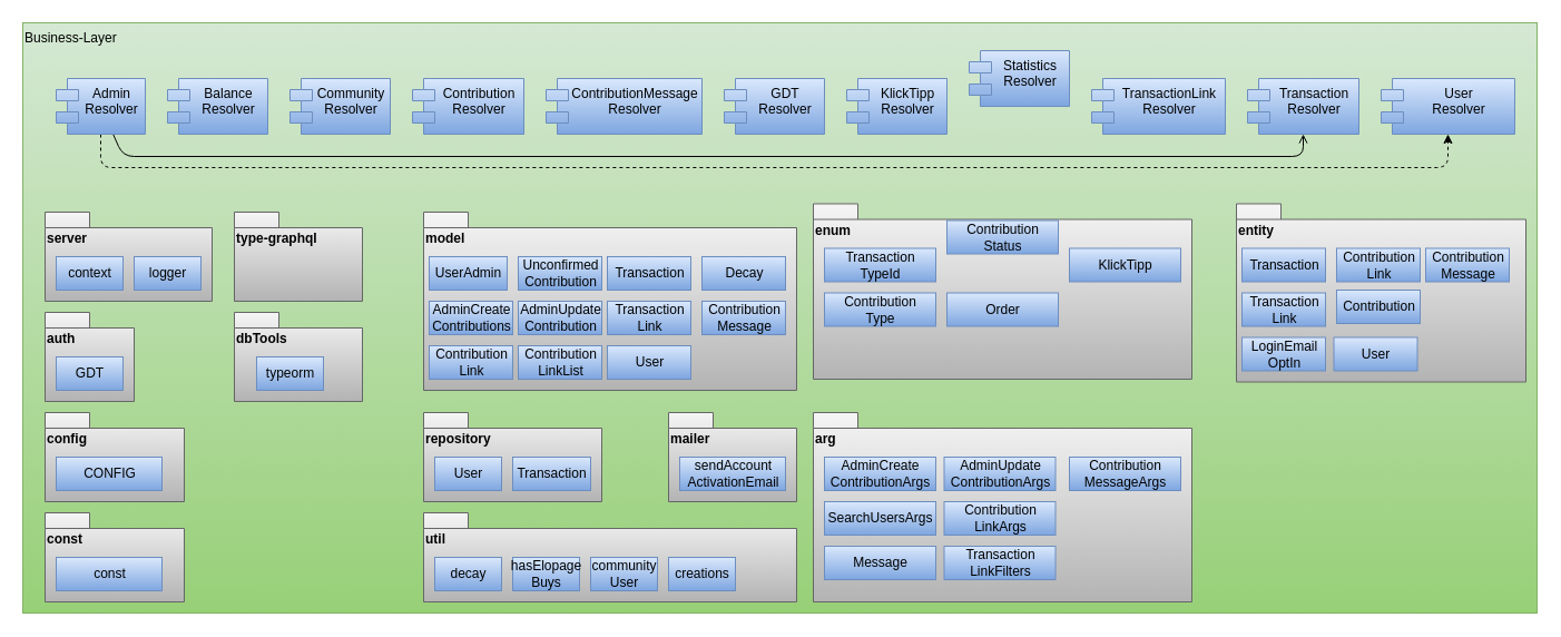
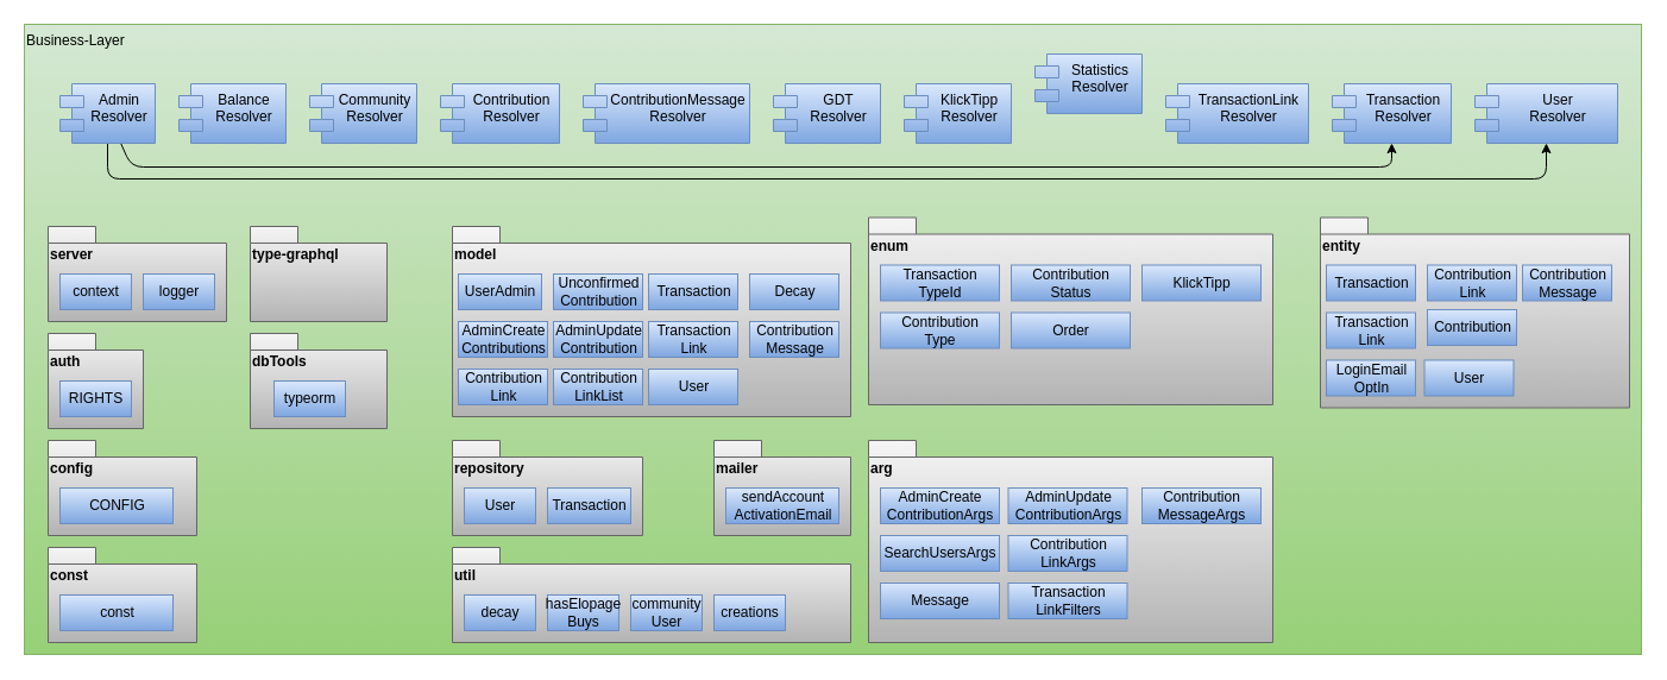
  <mxCell id="0" />
  <mxCell id="1" parent="0" />
  <mxCell id="2" value="Business-Layer" style="rounded=0;whiteSpace=wrap;html=1;fillColor=#d5e8d4;strokeColor=#82b366;gradientColor=#97d077;align=left;verticalAlign=top;" vertex="1" parent="1"><mxGeometry x="20" y="20" width="1360" height="530" as="geometry" /></mxCell>
- <mxCell id="3" style="edgeStyle=none;html=1;entryX=0.5;entryY=1;entryDx=0;entryDy=0;dashed=1;" edge="1" parent="1" source="5" target="15"><mxGeometry relative="1" as="geometry"><Array as="points"><mxPoint x="90" y="150" /><mxPoint x="1300" y="150" /></Array></mxGeometry></mxCell>
- <mxCell id="4" style="edgeStyle=none;html=1;entryX=0.5;entryY=1;entryDx=0;entryDy=0;endArrow=open;" edge="1" parent="1" source="5" target="14"><mxGeometry relative="1" as="geometry"><Array as="points"><mxPoint x="110" y="140" /><mxPoint x="1170" y="140" /></Array></mxGeometry></mxCell>
+ <mxCell id="3" style="edgeStyle=none;html=1;entryX=0.5;entryY=1;entryDx=0;entryDy=0;" edge="1" parent="1" source="5" target="15"><mxGeometry relative="1" as="geometry"><Array as="points"><mxPoint x="90" y="150" /><mxPoint x="1300" y="150" /></Array></mxGeometry></mxCell>
+ <mxCell id="4" style="edgeStyle=none;html=1;entryX=0.5;entryY=1;entryDx=0;entryDy=0;" edge="1" parent="1" source="5" target="14"><mxGeometry relative="1" as="geometry"><Array as="points"><mxPoint x="110" y="140" /><mxPoint x="1170" y="140" /></Array></mxGeometry></mxCell>
  <mxCell id="5" value="Admin&#10;Resolver" style="shape=module;align=left;spacingLeft=20;align=center;verticalAlign=top;fillColor=#dae8fc;gradientColor=#7ea6e0;strokeColor=#6c8ebf;" vertex="1" parent="1"><mxGeometry x="50" y="70" width="80" height="50" as="geometry" /></mxCell>
  <mxCell id="6" value="Balance&#10;Resolver" style="shape=module;align=left;spacingLeft=20;align=center;verticalAlign=top;fillColor=#dae8fc;gradientColor=#7ea6e0;strokeColor=#6c8ebf;" vertex="1" parent="1"><mxGeometry x="150" y="70" width="90" height="50" as="geometry" /></mxCell>
  <mxCell id="7" value="Community&#10;Resolver" style="shape=module;align=left;spacingLeft=20;align=center;verticalAlign=top;fillColor=#dae8fc;gradientColor=#7ea6e0;strokeColor=#6c8ebf;" vertex="1" parent="1"><mxGeometry x="260" y="70" width="90" height="50" as="geometry" /></mxCell>
  <mxCell id="8" value="Contribution&#10;Resolver" style="shape=module;align=left;spacingLeft=20;align=center;verticalAlign=top;fillColor=#dae8fc;gradientColor=#7ea6e0;strokeColor=#6c8ebf;" vertex="1" parent="1"><mxGeometry x="370" y="70" width="100" height="50" as="geometry" /></mxCell>
  <mxCell id="9" value="ContributionMessage&#10;Resolver" style="shape=module;align=left;spacingLeft=20;align=center;verticalAlign=top;fillColor=#dae8fc;gradientColor=#7ea6e0;strokeColor=#6c8ebf;" vertex="1" parent="1"><mxGeometry x="490" y="70" width="140" height="50" as="geometry" /></mxCell>
  <mxCell id="10" value="GDT&#10;Resolver" style="shape=module;align=left;spacingLeft=20;align=center;verticalAlign=top;fillColor=#dae8fc;gradientColor=#7ea6e0;strokeColor=#6c8ebf;" vertex="1" parent="1"><mxGeometry x="650" y="70" width="90" height="50" as="geometry" /></mxCell>
  <mxCell id="11" value="KlickTipp&#10;Resolver" style="shape=module;align=left;spacingLeft=20;align=center;verticalAlign=top;fillColor=#dae8fc;gradientColor=#7ea6e0;strokeColor=#6c8ebf;" vertex="1" parent="1"><mxGeometry x="760" y="70" width="90" height="50" as="geometry" /></mxCell>
  <mxCell id="12" value="Statistics&#10;Resolver" style="shape=module;align=left;spacingLeft=20;align=center;verticalAlign=top;fillColor=#dae8fc;gradientColor=#7ea6e0;strokeColor=#6c8ebf;" vertex="1" parent="1"><mxGeometry x="870" y="45" width="90" height="50" as="geometry" /></mxCell>
  <mxCell id="13" value="TransactionLink&#10;Resolver" style="shape=module;align=left;spacingLeft=20;align=center;verticalAlign=top;fillColor=#dae8fc;gradientColor=#7ea6e0;strokeColor=#6c8ebf;" vertex="1" parent="1"><mxGeometry x="980" y="70" width="120" height="50" as="geometry" /></mxCell>
  <mxCell id="14" value="Transaction&#10;Resolver" style="shape=module;align=left;spacingLeft=20;align=center;verticalAlign=top;fillColor=#dae8fc;gradientColor=#7ea6e0;strokeColor=#6c8ebf;" vertex="1" parent="1"><mxGeometry x="1120" y="70" width="100" height="50" as="geometry" /></mxCell>
  <mxCell id="15" value="User&#10;Resolver" style="shape=module;align=left;spacingLeft=20;align=center;verticalAlign=top;fillColor=#dae8fc;gradientColor=#7ea6e0;strokeColor=#6c8ebf;" vertex="1" parent="1"><mxGeometry x="1240" y="70" width="120" height="50" as="geometry" /></mxCell>
  <mxCell id="16" value="server" style="shape=folder;fontStyle=1;spacingTop=10;tabWidth=40;tabHeight=14;tabPosition=left;html=1;align=left;verticalAlign=top;fillColor=#f5f5f5;gradientColor=#b3b3b3;strokeColor=#666666;" vertex="1" parent="1"><mxGeometry x="40" y="190" width="150" height="80" as="geometry" /></mxCell>
  <mxCell id="17" value="context" style="html=1;fillColor=#dae8fc;gradientColor=#7ea6e0;strokeColor=#6c8ebf;" vertex="1" parent="1"><mxGeometry x="50" y="230" width="60" height="30" as="geometry" /></mxCell>
  <mxCell id="18" value="logger" style="html=1;fillColor=#dae8fc;gradientColor=#7ea6e0;strokeColor=#6c8ebf;" vertex="1" parent="1"><mxGeometry x="120" y="230" width="60" height="30" as="geometry" /></mxCell>
  <mxCell id="19" value="model" style="shape=folder;fontStyle=1;spacingTop=10;tabWidth=40;tabHeight=14;tabPosition=left;html=1;align=left;verticalAlign=top;fillColor=#f5f5f5;gradientColor=#b3b3b3;strokeColor=#666666;" vertex="1" parent="1"><mxGeometry x="380" y="190" width="335" height="160" as="geometry" /></mxCell>
  <mxCell id="20" value="UserAdmin" style="html=1;fillColor=#dae8fc;gradientColor=#7ea6e0;strokeColor=#6c8ebf;" vertex="1" parent="1"><mxGeometry x="385" y="230" width="70" height="30" as="geometry" /></mxCell>
  <mxCell id="21" value="Unconfirmed&lt;br&gt;Contribution" style="html=1;fillColor=#dae8fc;gradientColor=#7ea6e0;strokeColor=#6c8ebf;" vertex="1" parent="1"><mxGeometry x="465" y="230" width="75" height="30" as="geometry" /></mxCell>
  <mxCell id="22" value="AdminCreate&lt;br&gt;Contributions" style="html=1;fillColor=#dae8fc;gradientColor=#7ea6e0;strokeColor=#6c8ebf;" vertex="1" parent="1"><mxGeometry x="385" y="270" width="75" height="30" as="geometry" /></mxCell>
  <mxCell id="23" value="AdminUpdate&lt;br&gt;Contribution" style="html=1;fillColor=#dae8fc;gradientColor=#7ea6e0;strokeColor=#6c8ebf;" vertex="1" parent="1"><mxGeometry x="465" y="270" width="75" height="30" as="geometry" /></mxCell>
  <mxCell id="24" value="Contribution&lt;br&gt;Link" style="html=1;fillColor=#dae8fc;gradientColor=#7ea6e0;strokeColor=#6c8ebf;" vertex="1" parent="1"><mxGeometry x="385" y="310" width="75" height="30" as="geometry" /></mxCell>
  <mxCell id="25" value="Contribution&lt;br&gt;LinkList" style="html=1;fillColor=#dae8fc;gradientColor=#7ea6e0;strokeColor=#6c8ebf;" vertex="1" parent="1"><mxGeometry x="465" y="310" width="75" height="30" as="geometry" /></mxCell>
  <mxCell id="26" value="auth" style="shape=folder;fontStyle=1;spacingTop=10;tabWidth=40;tabHeight=14;tabPosition=left;html=1;align=left;verticalAlign=top;fillColor=#f5f5f5;gradientColor=#b3b3b3;strokeColor=#666666;" vertex="1" parent="1"><mxGeometry x="40" y="280" width="80" height="80" as="geometry" /></mxCell>
- <mxCell id="27" value="GDT" style="html=1;fillColor=#dae8fc;gradientColor=#7ea6e0;strokeColor=#6c8ebf;" vertex="1" parent="1"><mxGeometry x="50" y="320" width="60" height="30" as="geometry" /></mxCell>
+ <mxCell id="27" value="RIGHTS" style="html=1;fillColor=#dae8fc;gradientColor=#7ea6e0;strokeColor=#6c8ebf;" vertex="1" parent="1"><mxGeometry x="50" y="320" width="60" height="30" as="geometry" /></mxCell>
  <mxCell id="28" value="repository" style="shape=folder;fontStyle=1;spacingTop=10;tabWidth=40;tabHeight=14;tabPosition=left;html=1;align=left;verticalAlign=top;fillColor=#f5f5f5;gradientColor=#b3b3b3;strokeColor=#666666;" vertex="1" parent="1"><mxGeometry x="380" y="370" width="160" height="80" as="geometry" /></mxCell>
  <mxCell id="29" value="User" style="html=1;fillColor=#dae8fc;gradientColor=#7ea6e0;strokeColor=#6c8ebf;" vertex="1" parent="1"><mxGeometry x="390" y="410" width="60" height="30" as="geometry" /></mxCell>
  <mxCell id="30" value="arg" style="shape=folder;fontStyle=1;spacingTop=10;tabWidth=40;tabHeight=14;tabPosition=left;html=1;align=left;verticalAlign=top;fillColor=#f5f5f5;gradientColor=#b3b3b3;strokeColor=#666666;" vertex="1" parent="1"><mxGeometry x="730" y="370" width="340" height="170" as="geometry" /></mxCell>
  <mxCell id="31" value="AdminCreate&lt;br&gt;ContributionArgs" style="html=1;fillColor=#dae8fc;gradientColor=#7ea6e0;strokeColor=#6c8ebf;" vertex="1" parent="1"><mxGeometry x="740" y="410" width="100" height="30" as="geometry" /></mxCell>
  <mxCell id="32" value="AdminUpdate&lt;br&gt;ContributionArgs" style="html=1;fillColor=#dae8fc;gradientColor=#7ea6e0;strokeColor=#6c8ebf;" vertex="1" parent="1"><mxGeometry x="847.5" y="410" width="100" height="30" as="geometry" /></mxCell>
  <mxCell id="33" value="SearchUsersArgs" style="html=1;fillColor=#dae8fc;gradientColor=#7ea6e0;strokeColor=#6c8ebf;" vertex="1" parent="1"><mxGeometry x="740" y="450" width="100" height="30" as="geometry" /></mxCell>
  <mxCell id="34" value="Contribution&lt;br&gt;LinkArgs" style="html=1;fillColor=#dae8fc;gradientColor=#7ea6e0;strokeColor=#6c8ebf;" vertex="1" parent="1"><mxGeometry x="847.5" y="450" width="100" height="30" as="geometry" /></mxCell>
  <mxCell id="35" value="entity" style="shape=folder;fontStyle=1;spacingTop=10;tabWidth=40;tabHeight=14;tabPosition=left;html=1;align=left;verticalAlign=top;fillColor=#f5f5f5;gradientColor=#b3b3b3;strokeColor=#666666;" vertex="1" parent="1"><mxGeometry x="1110" y="182.5" width="260" height="160" as="geometry" /></mxCell>
  <mxCell id="36" value="Transaction" style="html=1;fillColor=#dae8fc;gradientColor=#7ea6e0;strokeColor=#6c8ebf;" vertex="1" parent="1"><mxGeometry x="1115" y="222.5" width="75" height="30" as="geometry" /></mxCell>
  <mxCell id="37" value="Contribution&lt;br&gt;Link" style="html=1;fillColor=#dae8fc;gradientColor=#7ea6e0;strokeColor=#6c8ebf;" vertex="1" parent="1"><mxGeometry x="1200" y="222.5" width="75" height="30" as="geometry" /></mxCell>
  <mxCell id="38" value="Transaction&lt;br&gt;Link" style="html=1;fillColor=#dae8fc;gradientColor=#7ea6e0;strokeColor=#6c8ebf;" vertex="1" parent="1"><mxGeometry x="1115" y="262.5" width="75" height="30" as="geometry" /></mxCell>
  <mxCell id="39" value="Transaction" style="html=1;fillColor=#dae8fc;gradientColor=#7ea6e0;strokeColor=#6c8ebf;" vertex="1" parent="1"><mxGeometry x="545" y="230" width="75" height="30" as="geometry" /></mxCell>
  <mxCell id="40" value="Transaction&lt;br&gt;Link" style="html=1;fillColor=#dae8fc;gradientColor=#7ea6e0;strokeColor=#6c8ebf;" vertex="1" parent="1"><mxGeometry x="545" y="270" width="75" height="30" as="geometry" /></mxCell>
  <mxCell id="41" value="Transaction" style="html=1;fillColor=#dae8fc;gradientColor=#7ea6e0;strokeColor=#6c8ebf;" vertex="1" parent="1"><mxGeometry x="460" y="410" width="70" height="30" as="geometry" /></mxCell>
  <mxCell id="42" value="util" style="shape=folder;fontStyle=1;spacingTop=10;tabWidth=40;tabHeight=14;tabPosition=left;html=1;align=left;verticalAlign=top;fillColor=#f5f5f5;gradientColor=#b3b3b3;strokeColor=#666666;" vertex="1" parent="1"><mxGeometry x="380" y="460" width="335" height="80" as="geometry" /></mxCell>
  <mxCell id="43" value="decay" style="html=1;fillColor=#dae8fc;gradientColor=#7ea6e0;strokeColor=#6c8ebf;" vertex="1" parent="1"><mxGeometry x="390" y="500" width="60" height="30" as="geometry" /></mxCell>
  <mxCell id="44" value="Contribution" style="html=1;fillColor=#dae8fc;gradientColor=#7ea6e0;strokeColor=#6c8ebf;" vertex="1" parent="1"><mxGeometry x="1200" y="260" width="75" height="30" as="geometry" /></mxCell>
  <mxCell id="45" value="hasElopage&lt;br&gt;Buys" style="html=1;fillColor=#dae8fc;gradientColor=#7ea6e0;strokeColor=#6c8ebf;" vertex="1" parent="1"><mxGeometry x="460" y="500" width="60" height="30" as="geometry" /></mxCell>
  <mxCell id="46" value="LoginEmail&lt;br&gt;OptIn" style="html=1;fillColor=#dae8fc;gradientColor=#7ea6e0;strokeColor=#6c8ebf;" vertex="1" parent="1"><mxGeometry x="1115" y="302.5" width="75" height="30" as="geometry" /></mxCell>
  <mxCell id="47" value="User" style="html=1;fillColor=#dae8fc;gradientColor=#7ea6e0;strokeColor=#6c8ebf;" vertex="1" parent="1"><mxGeometry x="1197.5" y="302.5" width="75" height="30" as="geometry" /></mxCell>
  <mxCell id="48" value="User" style="html=1;fillColor=#dae8fc;gradientColor=#7ea6e0;strokeColor=#6c8ebf;" vertex="1" parent="1"><mxGeometry x="545" y="310" width="75" height="30" as="geometry" /></mxCell>
  <mxCell id="49" value="enum" style="shape=folder;fontStyle=1;spacingTop=10;tabWidth=40;tabHeight=14;tabPosition=left;html=1;align=left;verticalAlign=top;fillColor=#f5f5f5;gradientColor=#b3b3b3;strokeColor=#666666;" vertex="1" parent="1"><mxGeometry x="730" y="182.5" width="340" height="157.5" as="geometry" /></mxCell>
  <mxCell id="50" value="Transaction&lt;br&gt;TypeId" style="html=1;fillColor=#dae8fc;gradientColor=#7ea6e0;strokeColor=#6c8ebf;" vertex="1" parent="1"><mxGeometry x="740" y="222.5" width="100" height="30" as="geometry" /></mxCell>
  <mxCell id="51" value="Contribution&lt;br&gt;Type" style="html=1;fillColor=#dae8fc;gradientColor=#7ea6e0;strokeColor=#6c8ebf;" vertex="1" parent="1"><mxGeometry x="740" y="262.5" width="100" height="30" as="geometry" /></mxCell>
- <mxCell id="52" value="Contribution&lt;br&gt;Status" style="html=1;fillColor=#dae8fc;gradientColor=#7ea6e0;strokeColor=#6c8ebf;" vertex="1" parent="1"><mxGeometry x="850" y="197.5" width="100" height="30" as="geometry" /></mxCell>
+ <mxCell id="52" value="Contribution&lt;br&gt;Status" style="html=1;fillColor=#dae8fc;gradientColor=#7ea6e0;strokeColor=#6c8ebf;" vertex="1" parent="1"><mxGeometry x="850" y="222.5" width="100" height="30" as="geometry" /></mxCell>
  <mxCell id="53" value="Decay" style="html=1;fillColor=#dae8fc;gradientColor=#7ea6e0;strokeColor=#6c8ebf;" vertex="1" parent="1"><mxGeometry x="630" y="230" width="75" height="30" as="geometry" /></mxCell>
  <mxCell id="54" value="Message" style="html=1;fillColor=#dae8fc;gradientColor=#7ea6e0;strokeColor=#6c8ebf;" vertex="1" parent="1"><mxGeometry x="740" y="490" width="100" height="30" as="geometry" /></mxCell>
  <mxCell id="55" value="Transaction&lt;br&gt;LinkFilters" style="html=1;fillColor=#dae8fc;gradientColor=#7ea6e0;strokeColor=#6c8ebf;" vertex="1" parent="1"><mxGeometry x="847.5" y="490" width="100" height="30" as="geometry" /></mxCell>
  <mxCell id="56" value="Order" style="html=1;fillColor=#dae8fc;gradientColor=#7ea6e0;strokeColor=#6c8ebf;" vertex="1" parent="1"><mxGeometry x="850" y="262.5" width="100" height="30" as="geometry" /></mxCell>
  <mxCell id="57" value="community&lt;br&gt;User" style="html=1;fillColor=#dae8fc;gradientColor=#7ea6e0;strokeColor=#6c8ebf;" vertex="1" parent="1"><mxGeometry x="530" y="500" width="60" height="30" as="geometry" /></mxCell>
  <mxCell id="58" value="mailer" style="shape=folder;fontStyle=1;spacingTop=10;tabWidth=40;tabHeight=14;tabPosition=left;html=1;align=left;verticalAlign=top;fillColor=#f5f5f5;gradientColor=#b3b3b3;strokeColor=#666666;" vertex="1" parent="1"><mxGeometry x="600" y="370" width="115" height="80" as="geometry" /></mxCell>
  <mxCell id="59" value="sendAccount&lt;br&gt;ActivationEmail" style="html=1;fillColor=#dae8fc;gradientColor=#7ea6e0;strokeColor=#6c8ebf;" vertex="1" parent="1"><mxGeometry x="610" y="410" width="95" height="30" as="geometry" /></mxCell>
  <mxCell id="60" value="config" style="shape=folder;fontStyle=1;spacingTop=10;tabWidth=40;tabHeight=14;tabPosition=left;html=1;align=left;verticalAlign=top;fillColor=#f5f5f5;gradientColor=#b3b3b3;strokeColor=#666666;" vertex="1" parent="1"><mxGeometry x="40" y="370" width="125" height="80" as="geometry" /></mxCell>
  <mxCell id="61" value="CONFIG" style="html=1;fillColor=#dae8fc;gradientColor=#7ea6e0;strokeColor=#6c8ebf;" vertex="1" parent="1"><mxGeometry x="50" y="410" width="95" height="30" as="geometry" /></mxCell>
  <mxCell id="62" value="creations" style="html=1;fillColor=#dae8fc;gradientColor=#7ea6e0;strokeColor=#6c8ebf;" vertex="1" parent="1"><mxGeometry x="600" y="500" width="60" height="30" as="geometry" /></mxCell>
  <mxCell id="63" value="const" style="shape=folder;fontStyle=1;spacingTop=10;tabWidth=40;tabHeight=14;tabPosition=left;html=1;align=left;verticalAlign=top;fillColor=#f5f5f5;gradientColor=#b3b3b3;strokeColor=#666666;" vertex="1" parent="1"><mxGeometry x="40" y="460" width="125" height="80" as="geometry" /></mxCell>
  <mxCell id="64" value="const" style="html=1;fillColor=#dae8fc;gradientColor=#7ea6e0;strokeColor=#6c8ebf;" vertex="1" parent="1"><mxGeometry x="50" y="500" width="95" height="30" as="geometry" /></mxCell>
  <mxCell id="65" value="Contribution&lt;br&gt;Message" style="html=1;fillColor=#dae8fc;gradientColor=#7ea6e0;strokeColor=#6c8ebf;" vertex="1" parent="1"><mxGeometry x="1280" y="222.5" width="75" height="30" as="geometry" /></mxCell>
  <mxCell id="66" value="Contribution&lt;br&gt;MessageArgs" style="html=1;fillColor=#dae8fc;gradientColor=#7ea6e0;strokeColor=#6c8ebf;" vertex="1" parent="1"><mxGeometry x="960" y="410" width="100" height="30" as="geometry" /></mxCell>
  <mxCell id="67" value="KlickTipp" style="html=1;fillColor=#dae8fc;gradientColor=#7ea6e0;strokeColor=#6c8ebf;" vertex="1" parent="1"><mxGeometry x="960" y="222.5" width="100" height="30" as="geometry" /></mxCell>
  <mxCell id="68" value="Contribution&lt;br&gt;Message" style="html=1;fillColor=#dae8fc;gradientColor=#7ea6e0;strokeColor=#6c8ebf;" vertex="1" parent="1"><mxGeometry x="630" y="270" width="75" height="30" as="geometry" /></mxCell>
  <mxCell id="69" value="type-graphql" style="shape=folder;fontStyle=1;spacingTop=10;tabWidth=40;tabHeight=14;tabPosition=left;html=1;align=left;verticalAlign=top;fillColor=#f5f5f5;gradientColor=#b3b3b3;strokeColor=#666666;" vertex="1" parent="1"><mxGeometry x="210" y="190" width="115" height="80" as="geometry" /></mxCell>
  <mxCell id="70" value="dbTools" style="shape=folder;fontStyle=1;spacingTop=10;tabWidth=40;tabHeight=14;tabPosition=left;html=1;align=left;verticalAlign=top;fillColor=#f5f5f5;gradientColor=#b3b3b3;strokeColor=#666666;" vertex="1" parent="1"><mxGeometry x="210" y="280" width="115" height="80" as="geometry" /></mxCell>
  <mxCell id="71" value="typeorm" style="html=1;fillColor=#dae8fc;gradientColor=#7ea6e0;strokeColor=#6c8ebf;" vertex="1" parent="1"><mxGeometry x="230" y="320" width="60" height="30" as="geometry" /></mxCell>
